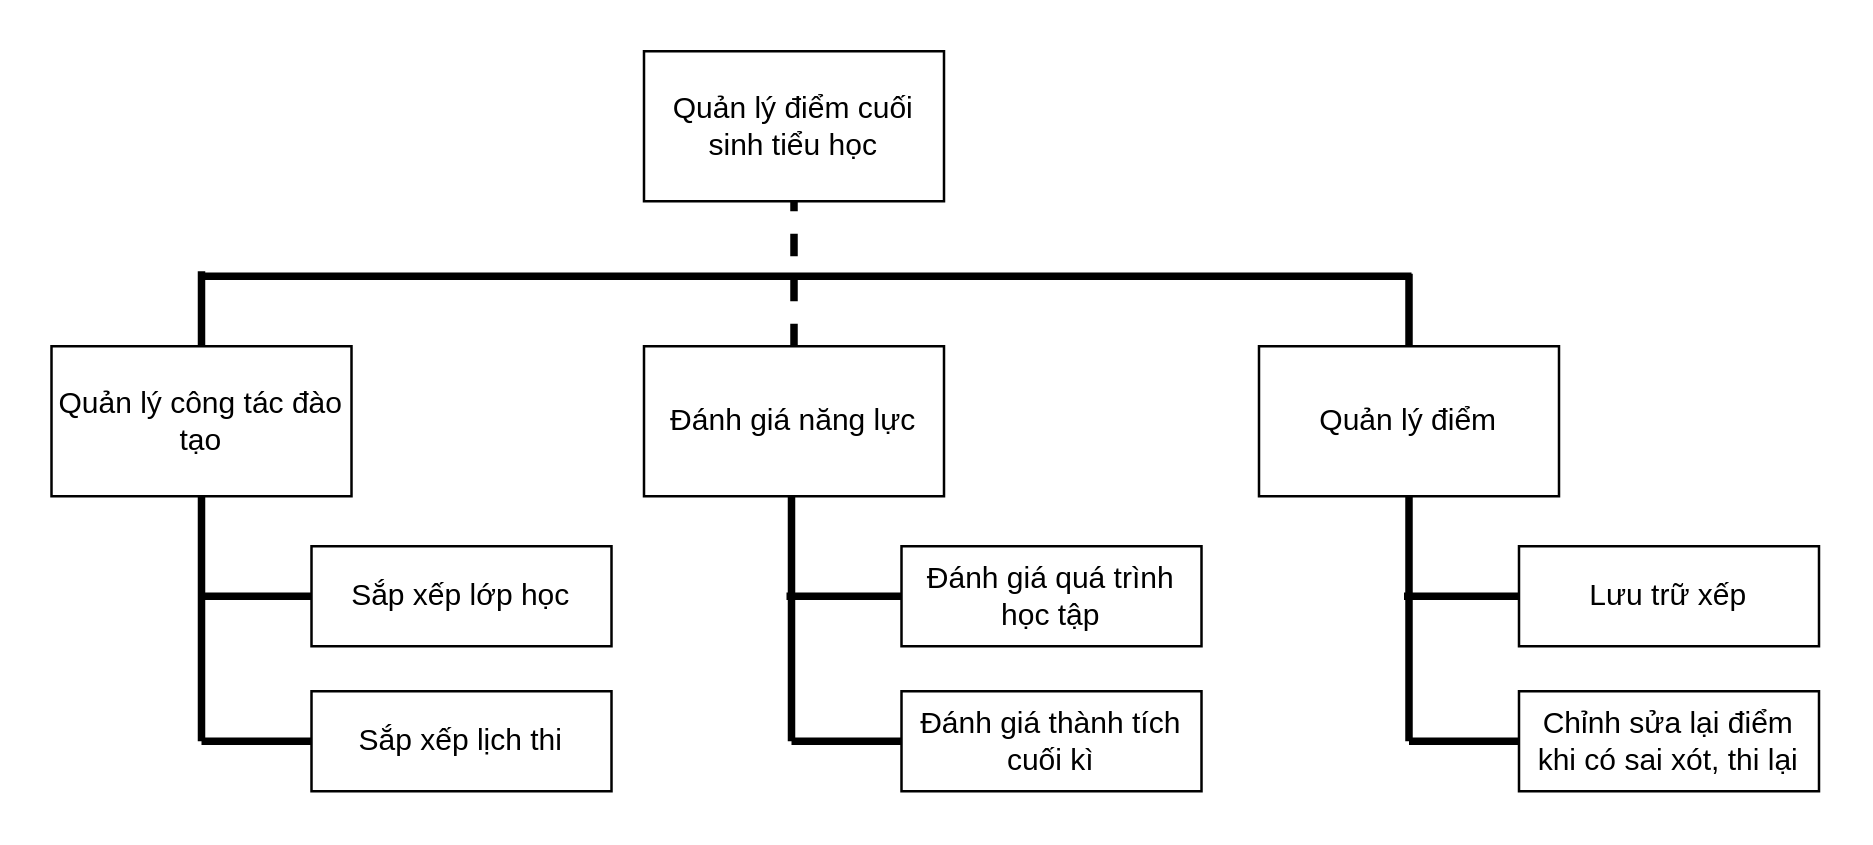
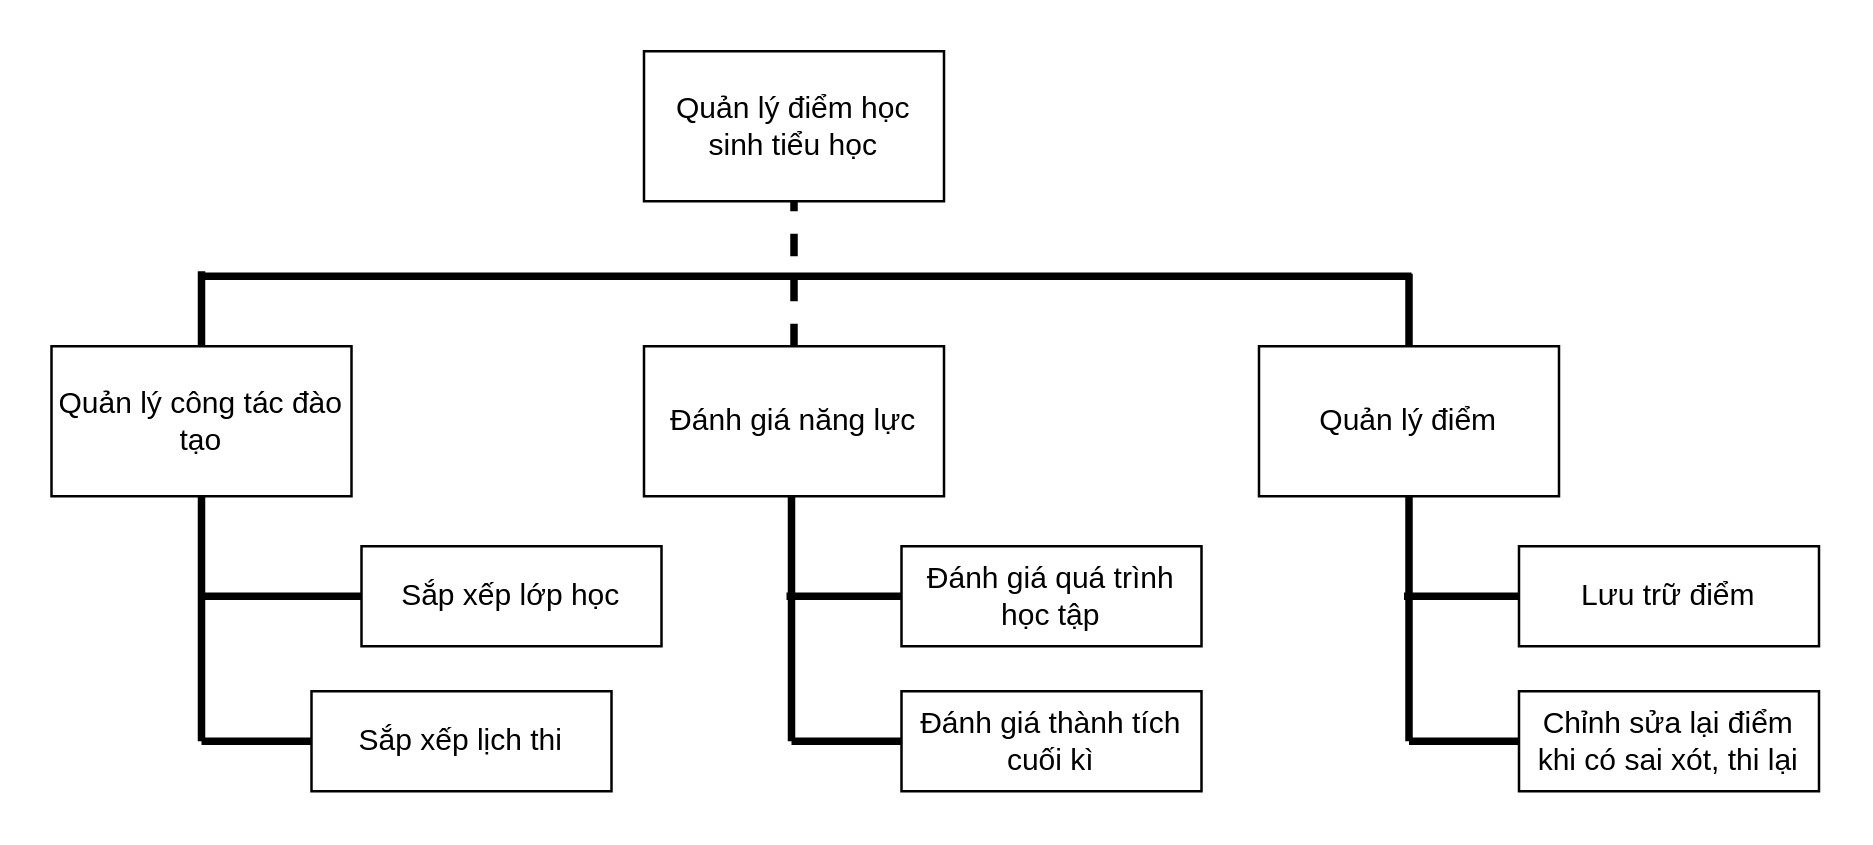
  <mxCell id="0" />
  <mxCell id="1" parent="0" />
- <mxCell id="2" value="Quản lý điểm cuối sinh tiểu học" style="rounded=0;whiteSpace=wrap;html=1;" parent="1" vertex="1"><mxGeometry x="257" y="20" width="120" height="60" as="geometry" /></mxCell>
+ <mxCell id="2" value="Quản lý điểm học sinh tiểu học" style="rounded=0;whiteSpace=wrap;html=1;" parent="1" vertex="1"><mxGeometry x="257" y="20" width="120" height="60" as="geometry" /></mxCell>
  <mxCell id="3" value="Quản lý công tác đào tạo" style="rounded=0;whiteSpace=wrap;html=1;" parent="1" vertex="1"><mxGeometry x="20" y="138" width="120" height="60" as="geometry" /></mxCell>
  <mxCell id="4" value="Đánh giá năng lực" style="rounded=0;whiteSpace=wrap;html=1;" parent="1" vertex="1"><mxGeometry x="257" y="138" width="120" height="60" as="geometry" /></mxCell>
  <mxCell id="5" value="Quản lý điểm" style="rounded=0;whiteSpace=wrap;html=1;" parent="1" vertex="1"><mxGeometry x="503" y="138" width="120" height="60" as="geometry" /></mxCell>
  <mxCell id="6" value="" style="endArrow=none;html=1;entryX=0.5;entryY=1;entryDx=0;entryDy=0;exitX=0.5;exitY=0;exitDx=0;exitDy=0;strokeWidth=3;dashed=1;" parent="1" source="4" target="2" edge="1"><mxGeometry width="50" height="50" relative="1" as="geometry"><mxPoint x="302" y="269" as="sourcePoint" /><mxPoint x="352" y="219" as="targetPoint" /></mxGeometry></mxCell>
  <mxCell id="7" value="" style="endArrow=none;html=1;strokeWidth=3;exitX=0.5;exitY=0;exitDx=0;exitDy=0;" parent="1" source="3" edge="1"><mxGeometry width="50" height="50" relative="1" as="geometry"><mxPoint x="302" y="269" as="sourcePoint" /><mxPoint x="80" y="108" as="targetPoint" /></mxGeometry></mxCell>
  <mxCell id="8" value="" style="endArrow=none;html=1;strokeWidth=3;exitX=0.5;exitY=0;exitDx=0;exitDy=0;" parent="1" source="5" edge="1"><mxGeometry width="50" height="50" relative="1" as="geometry"><mxPoint x="80" y="138" as="sourcePoint" /><mxPoint x="563" y="109" as="targetPoint" /></mxGeometry></mxCell>
  <mxCell id="9" value="" style="endArrow=none;html=1;strokeWidth=3;" parent="1" edge="1"><mxGeometry width="50" height="50" relative="1" as="geometry"><mxPoint x="80" y="110" as="sourcePoint" /><mxPoint x="564" y="110" as="targetPoint" /></mxGeometry></mxCell>
  <mxCell id="10" value="" style="endArrow=none;html=1;strokeWidth=3;" parent="1" edge="1"><mxGeometry width="50" height="50" relative="1" as="geometry"><mxPoint x="80" y="198" as="sourcePoint" /><mxPoint x="80" y="296" as="targetPoint" /></mxGeometry></mxCell>
- <mxCell id="11" value="Sắp xếp lớp học" style="rounded=0;whiteSpace=wrap;html=1;" parent="1" vertex="1"><mxGeometry x="124" y="218" width="120" height="40" as="geometry" /></mxCell>
+ <mxCell id="11" value="Sắp xếp lớp học" style="rounded=0;whiteSpace=wrap;html=1;" parent="1" vertex="1"><mxGeometry x="144" y="218" width="120" height="40" as="geometry" /></mxCell>
  <mxCell id="12" value="Sắp xếp lịch thi" style="rounded=0;whiteSpace=wrap;html=1;" parent="1" vertex="1"><mxGeometry x="124" y="276" width="120" height="40" as="geometry" /></mxCell>
  <mxCell id="13" value="" style="endArrow=none;html=1;strokeWidth=3;exitX=0;exitY=0.5;exitDx=0;exitDy=0;" parent="1" source="12" edge="1"><mxGeometry width="50" height="50" relative="1" as="geometry"><mxPoint x="258" y="208" as="sourcePoint" /><mxPoint x="80" y="296" as="targetPoint" /></mxGeometry></mxCell>
  <mxCell id="14" value="" style="endArrow=none;html=1;strokeWidth=3;exitX=0;exitY=0.5;exitDx=0;exitDy=0;" parent="1" source="11" edge="1"><mxGeometry width="50" height="50" relative="1" as="geometry"><mxPoint x="258" y="208" as="sourcePoint" /><mxPoint x="80" y="238" as="targetPoint" /></mxGeometry></mxCell>
  <mxCell id="15" value="" style="endArrow=none;html=1;strokeWidth=3;" parent="1" edge="1"><mxGeometry width="50" height="50" relative="1" as="geometry"><mxPoint x="316" y="198" as="sourcePoint" /><mxPoint x="316" y="296" as="targetPoint" /></mxGeometry></mxCell>
  <mxCell id="16" value="Đánh giá quá trình học tập" style="rounded=0;whiteSpace=wrap;html=1;" parent="1" vertex="1"><mxGeometry x="360" y="218" width="120" height="40" as="geometry" /></mxCell>
  <mxCell id="17" value="Đánh giá thành tích cuối kì" style="rounded=0;whiteSpace=wrap;html=1;" parent="1" vertex="1"><mxGeometry x="360" y="276" width="120" height="40" as="geometry" /></mxCell>
  <mxCell id="18" value="" style="endArrow=none;html=1;strokeWidth=3;exitX=0;exitY=0.5;exitDx=0;exitDy=0;" parent="1" source="17" edge="1"><mxGeometry width="50" height="50" relative="1" as="geometry"><mxPoint x="494" y="208" as="sourcePoint" /><mxPoint x="316" y="296" as="targetPoint" /></mxGeometry></mxCell>
  <mxCell id="19" value="" style="endArrow=none;html=1;strokeWidth=3;exitX=0;exitY=0.5;exitDx=0;exitDy=0;" parent="1" source="16" edge="1"><mxGeometry width="50" height="50" relative="1" as="geometry"><mxPoint x="494" y="208" as="sourcePoint" /><mxPoint x="314" y="238" as="targetPoint" /></mxGeometry></mxCell>
  <mxCell id="20" value="" style="endArrow=none;html=1;strokeWidth=3;" parent="1" edge="1"><mxGeometry width="50" height="50" relative="1" as="geometry"><mxPoint x="563" y="198" as="sourcePoint" /><mxPoint x="563" y="296" as="targetPoint" /></mxGeometry></mxCell>
- <mxCell id="21" value="Lưu trữ xếp" style="rounded=0;whiteSpace=wrap;html=1;" parent="1" vertex="1"><mxGeometry x="607" y="218" width="120" height="40" as="geometry" /></mxCell>
+ <mxCell id="21" value="Lưu trữ điểm" style="rounded=0;whiteSpace=wrap;html=1;" parent="1" vertex="1"><mxGeometry x="607" y="218" width="120" height="40" as="geometry" /></mxCell>
  <mxCell id="22" value="Chỉnh sửa lại điểm khi có sai xót, thi lại" style="rounded=0;whiteSpace=wrap;html=1;" parent="1" vertex="1"><mxGeometry x="607" y="276" width="120" height="40" as="geometry" /></mxCell>
  <mxCell id="23" value="" style="endArrow=none;html=1;strokeWidth=3;exitX=0;exitY=0.5;exitDx=0;exitDy=0;" parent="1" source="22" edge="1"><mxGeometry width="50" height="50" relative="1" as="geometry"><mxPoint x="741" y="208" as="sourcePoint" /><mxPoint x="563" y="296" as="targetPoint" /></mxGeometry></mxCell>
  <mxCell id="24" value="" style="endArrow=none;html=1;strokeWidth=3;exitX=0;exitY=0.5;exitDx=0;exitDy=0;" parent="1" source="21" edge="1"><mxGeometry width="50" height="50" relative="1" as="geometry"><mxPoint x="741" y="208" as="sourcePoint" /><mxPoint x="561" y="238" as="targetPoint" /></mxGeometry></mxCell>
